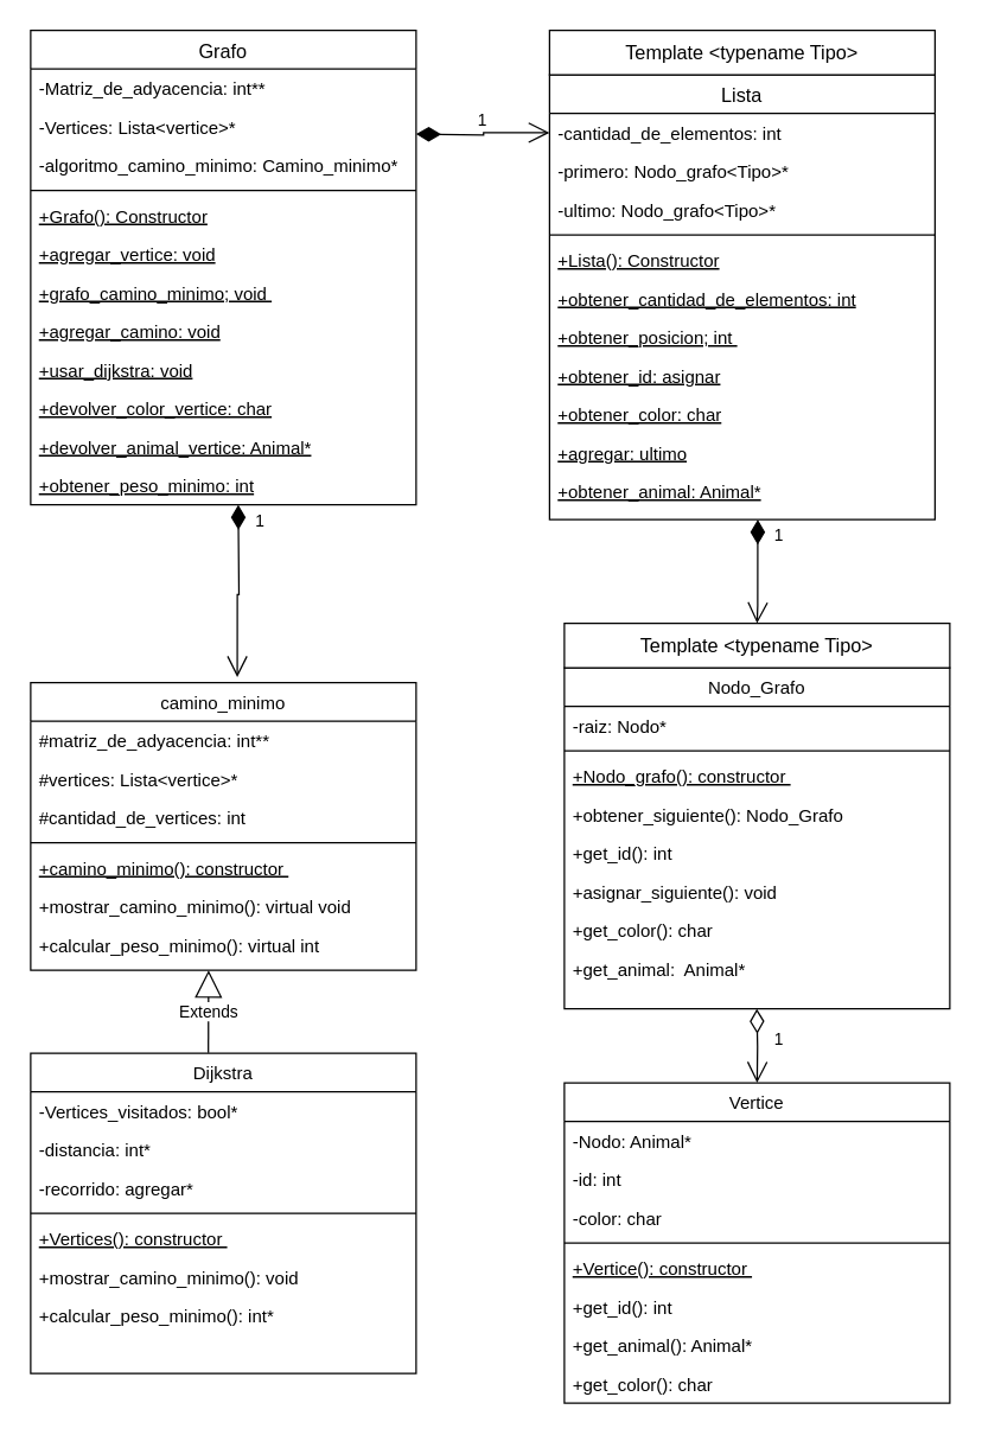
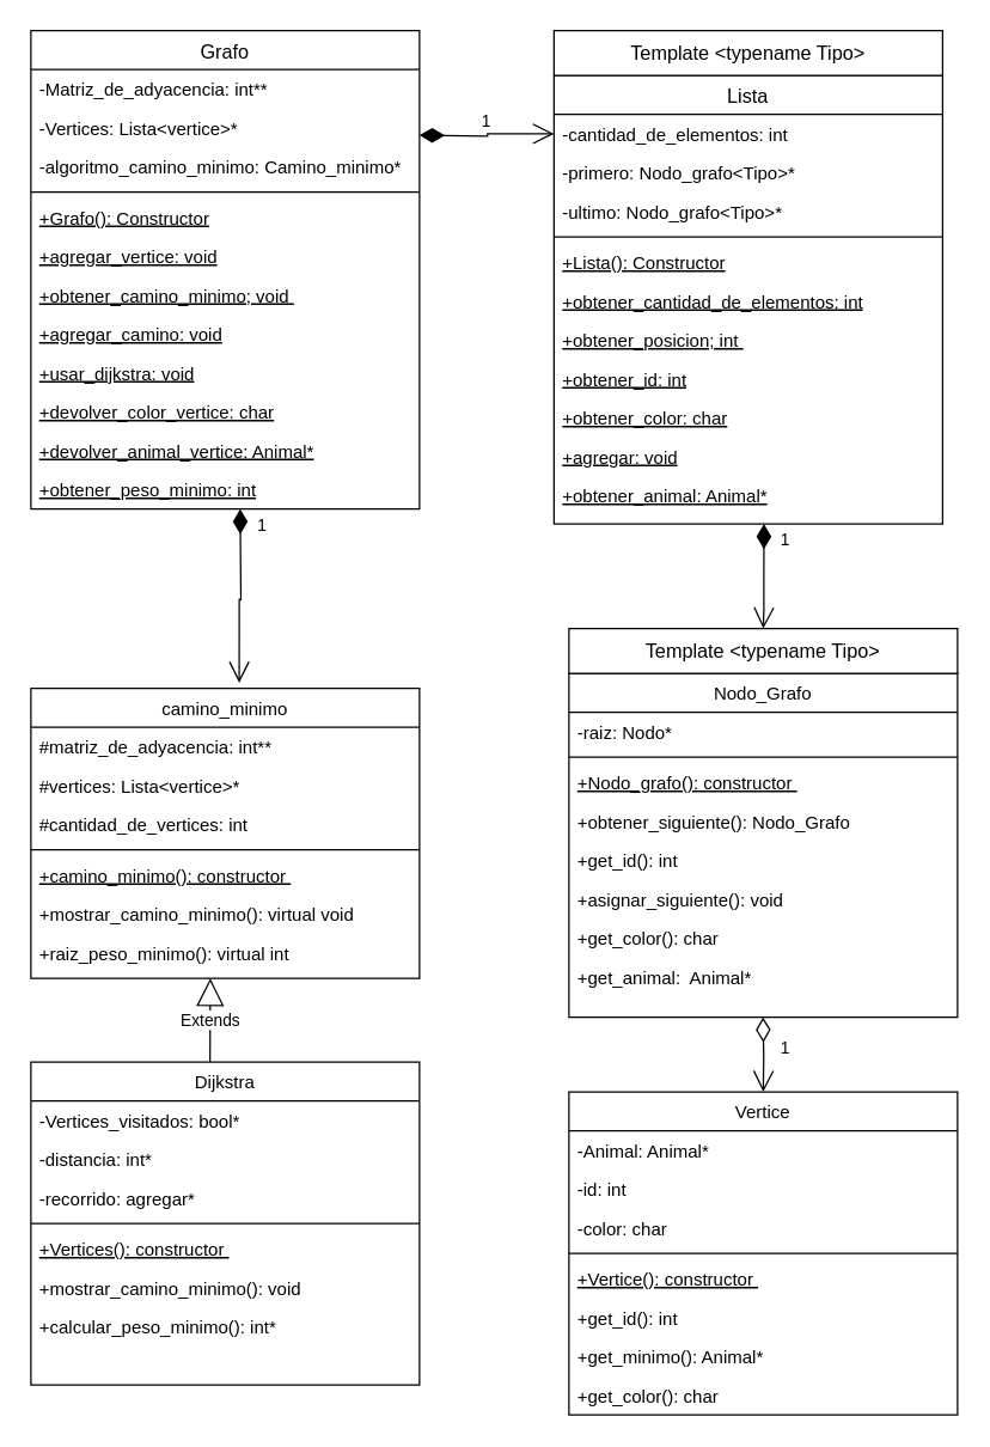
  <mxCell id="0" />
  <mxCell id="1" parent="0" />
  <mxCell id="2" value="Grafo" style="swimlane;fontStyle=0;align=center;verticalAlign=top;childLayout=stackLayout;horizontal=1;startSize=26;horizontalStack=0;resizeParent=1;resizeLast=0;collapsible=1;marginBottom=0;rounded=0;shadow=0;strokeWidth=1;fontSize=13;" parent="1" vertex="1"><mxGeometry x="20" y="20" width="260" height="320" as="geometry"><mxRectangle x="130" y="380" width="160" height="26" as="alternateBounds" /></mxGeometry></mxCell>
  <mxCell id="3" value="-Matriz_de_adyacencia: int**" style="text;align=left;verticalAlign=top;spacingLeft=4;spacingRight=4;overflow=hidden;rotatable=0;points=[[0,0.5],[1,0.5]];portConstraint=eastwest;" parent="2" vertex="1"><mxGeometry y="26" width="260" height="26" as="geometry" /></mxCell>
  <mxCell id="4" value="-Vertices: Lista&lt;vertice&gt;*" style="text;align=left;verticalAlign=top;spacingLeft=4;spacingRight=4;overflow=hidden;rotatable=0;points=[[0,0.5],[1,0.5]];portConstraint=eastwest;" parent="2" vertex="1"><mxGeometry y="52" width="260" height="26" as="geometry" /></mxCell>
  <mxCell id="5" value="-algoritmo_camino_minimo: Camino_minimo*" style="text;align=left;verticalAlign=top;spacingLeft=4;spacingRight=4;overflow=hidden;rotatable=0;points=[[0,0.5],[1,0.5]];portConstraint=eastwest;" parent="2" vertex="1"><mxGeometry y="78" width="260" height="26" as="geometry" /></mxCell>
  <mxCell id="6" value="" style="line;html=1;strokeWidth=1;align=left;verticalAlign=middle;spacingTop=-1;spacingLeft=3;spacingRight=3;rotatable=0;labelPosition=right;points=[];portConstraint=eastwest;" parent="2" vertex="1"><mxGeometry y="104" width="260" height="8" as="geometry" /></mxCell>
  <mxCell id="7" value="+Grafo(): Constructor" style="text;align=left;verticalAlign=top;spacingLeft=4;spacingRight=4;overflow=hidden;rotatable=0;points=[[0,0.5],[1,0.5]];portConstraint=eastwest;fontStyle=4" parent="2" vertex="1"><mxGeometry y="112" width="260" height="26" as="geometry" /></mxCell>
  <mxCell id="8" value="+agregar_vertice: void" style="text;align=left;verticalAlign=top;spacingLeft=4;spacingRight=4;overflow=hidden;rotatable=0;points=[[0,0.5],[1,0.5]];portConstraint=eastwest;fontStyle=4" parent="2" vertex="1"><mxGeometry y="138" width="260" height="26" as="geometry" /></mxCell>
- <mxCell id="9" value="+grafo_camino_minimo; void " style="text;align=left;verticalAlign=top;spacingLeft=4;spacingRight=4;overflow=hidden;rotatable=0;points=[[0,0.5],[1,0.5]];portConstraint=eastwest;fontStyle=4" parent="2" vertex="1"><mxGeometry y="164" width="260" height="26" as="geometry" /></mxCell>
+ <mxCell id="9" value="+obtener_camino_minimo; void " style="text;align=left;verticalAlign=top;spacingLeft=4;spacingRight=4;overflow=hidden;rotatable=0;points=[[0,0.5],[1,0.5]];portConstraint=eastwest;fontStyle=4" parent="2" vertex="1"><mxGeometry y="164" width="260" height="26" as="geometry" /></mxCell>
  <mxCell id="10" value="+agregar_camino: void" style="text;align=left;verticalAlign=top;spacingLeft=4;spacingRight=4;overflow=hidden;rotatable=0;points=[[0,0.5],[1,0.5]];portConstraint=eastwest;fontStyle=4" parent="2" vertex="1"><mxGeometry y="190" width="260" height="26" as="geometry" /></mxCell>
  <mxCell id="11" value="+usar_dijkstra: void" style="text;align=left;verticalAlign=top;spacingLeft=4;spacingRight=4;overflow=hidden;rotatable=0;points=[[0,0.5],[1,0.5]];portConstraint=eastwest;fontStyle=4" parent="2" vertex="1"><mxGeometry y="216" width="260" height="26" as="geometry" /></mxCell>
  <mxCell id="12" value="+devolver_color_vertice: char" style="text;align=left;verticalAlign=top;spacingLeft=4;spacingRight=4;overflow=hidden;rotatable=0;points=[[0,0.5],[1,0.5]];portConstraint=eastwest;fontStyle=4" parent="2" vertex="1"><mxGeometry y="242" width="260" height="26" as="geometry" /></mxCell>
  <mxCell id="13" value="+devolver_animal_vertice: Animal*" style="text;align=left;verticalAlign=top;spacingLeft=4;spacingRight=4;overflow=hidden;rotatable=0;points=[[0,0.5],[1,0.5]];portConstraint=eastwest;fontStyle=4" parent="2" vertex="1"><mxGeometry y="268" width="260" height="26" as="geometry" /></mxCell>
  <mxCell id="14" value="+obtener_peso_minimo: int" style="text;align=left;verticalAlign=top;spacingLeft=4;spacingRight=4;overflow=hidden;rotatable=0;points=[[0,0.5],[1,0.5]];portConstraint=eastwest;fontStyle=4" parent="2" vertex="1"><mxGeometry y="294" width="260" height="26" as="geometry" /></mxCell>
  <mxCell id="15" value="Nodo_Grafo" style="swimlane;fontStyle=0;align=center;verticalAlign=top;childLayout=stackLayout;horizontal=1;startSize=26;horizontalStack=0;resizeParent=1;resizeLast=0;collapsible=1;marginBottom=0;rounded=0;shadow=0;strokeWidth=1;" parent="1" vertex="1"><mxGeometry x="380" y="450" width="260" height="230" as="geometry"><mxRectangle x="130" y="380" width="160" height="26" as="alternateBounds" /></mxGeometry></mxCell>
  <mxCell id="16" value="-raiz: Nodo*" style="text;align=left;verticalAlign=top;spacingLeft=4;spacingRight=4;overflow=hidden;rotatable=0;points=[[0,0.5],[1,0.5]];portConstraint=eastwest;" parent="15" vertex="1"><mxGeometry y="26" width="260" height="26" as="geometry" /></mxCell>
  <mxCell id="17" value="" style="line;html=1;strokeWidth=1;align=left;verticalAlign=middle;spacingTop=-1;spacingLeft=3;spacingRight=3;rotatable=0;labelPosition=right;points=[];portConstraint=eastwest;" parent="15" vertex="1"><mxGeometry y="52" width="260" height="8" as="geometry" /></mxCell>
  <mxCell id="18" value="+Nodo_grafo(): constructor " style="text;align=left;verticalAlign=top;spacingLeft=4;spacingRight=4;overflow=hidden;rotatable=0;points=[[0,0.5],[1,0.5]];portConstraint=eastwest;fontStyle=4" parent="15" vertex="1"><mxGeometry y="60" width="260" height="26" as="geometry" /></mxCell>
  <mxCell id="19" value="+obtener_siguiente(): Nodo_Grafo " style="text;align=left;verticalAlign=top;spacingLeft=4;spacingRight=4;overflow=hidden;rotatable=0;points=[[0,0.5],[1,0.5]];portConstraint=eastwest;" parent="15" vertex="1"><mxGeometry y="86" width="260" height="26" as="geometry" /></mxCell>
  <mxCell id="20" value="+get_id(): int" style="text;align=left;verticalAlign=top;spacingLeft=4;spacingRight=4;overflow=hidden;rotatable=0;points=[[0,0.5],[1,0.5]];portConstraint=eastwest;" parent="15" vertex="1"><mxGeometry y="112" width="260" height="26" as="geometry" /></mxCell>
  <mxCell id="21" value="+asignar_siguiente(): void" style="text;align=left;verticalAlign=top;spacingLeft=4;spacingRight=4;overflow=hidden;rotatable=0;points=[[0,0.5],[1,0.5]];portConstraint=eastwest;" parent="15" vertex="1"><mxGeometry y="138" width="260" height="26" as="geometry" /></mxCell>
  <mxCell id="22" value="+get_color(): char" style="text;align=left;verticalAlign=top;spacingLeft=4;spacingRight=4;overflow=hidden;rotatable=0;points=[[0,0.5],[1,0.5]];portConstraint=eastwest;" parent="15" vertex="1"><mxGeometry y="164" width="260" height="26" as="geometry" /></mxCell>
  <mxCell id="23" value="+get_animal:  Animal*" style="text;align=left;verticalAlign=top;spacingLeft=4;spacingRight=4;overflow=hidden;rotatable=0;points=[[0,0.5],[1,0.5]];portConstraint=eastwest;" parent="15" vertex="1"><mxGeometry y="190" width="260" height="26" as="geometry" /></mxCell>
  <mxCell id="24" value="Template &amp;lt;typename Tipo&amp;gt;" style="rounded=0;whiteSpace=wrap;html=1;fontSize=13;" parent="1" vertex="1"><mxGeometry x="380" y="420" width="260" height="30" as="geometry" /></mxCell>
  <mxCell id="25" value="Lista" style="swimlane;fontStyle=0;align=center;verticalAlign=top;childLayout=stackLayout;horizontal=1;startSize=26;horizontalStack=0;resizeParent=1;resizeLast=0;collapsible=1;marginBottom=0;rounded=0;shadow=0;strokeWidth=1;fontSize=13;" parent="1" vertex="1"><mxGeometry x="370" y="50" width="260" height="300" as="geometry"><mxRectangle x="130" y="380" width="160" height="26" as="alternateBounds" /></mxGeometry></mxCell>
  <mxCell id="26" value="-cantidad_de_elementos: int" style="text;align=left;verticalAlign=top;spacingLeft=4;spacingRight=4;overflow=hidden;rotatable=0;points=[[0,0.5],[1,0.5]];portConstraint=eastwest;" parent="25" vertex="1"><mxGeometry y="26" width="260" height="26" as="geometry" /></mxCell>
  <mxCell id="27" value="-primero: Nodo_grafo&lt;Tipo&gt;*" style="text;align=left;verticalAlign=top;spacingLeft=4;spacingRight=4;overflow=hidden;rotatable=0;points=[[0,0.5],[1,0.5]];portConstraint=eastwest;" parent="25" vertex="1"><mxGeometry y="52" width="260" height="26" as="geometry" /></mxCell>
  <mxCell id="28" value="-ultimo: Nodo_grafo&lt;Tipo&gt;*" style="text;align=left;verticalAlign=top;spacingLeft=4;spacingRight=4;overflow=hidden;rotatable=0;points=[[0,0.5],[1,0.5]];portConstraint=eastwest;" parent="25" vertex="1"><mxGeometry y="78" width="260" height="26" as="geometry" /></mxCell>
  <mxCell id="29" value="" style="line;html=1;strokeWidth=1;align=left;verticalAlign=middle;spacingTop=-1;spacingLeft=3;spacingRight=3;rotatable=0;labelPosition=right;points=[];portConstraint=eastwest;" parent="25" vertex="1"><mxGeometry y="104" width="260" height="8" as="geometry" /></mxCell>
  <mxCell id="30" value="+Lista(): Constructor" style="text;align=left;verticalAlign=top;spacingLeft=4;spacingRight=4;overflow=hidden;rotatable=0;points=[[0,0.5],[1,0.5]];portConstraint=eastwest;fontStyle=4" parent="25" vertex="1"><mxGeometry y="112" width="260" height="26" as="geometry" /></mxCell>
  <mxCell id="31" value="+obtener_cantidad_de_elementos: int" style="text;align=left;verticalAlign=top;spacingLeft=4;spacingRight=4;overflow=hidden;rotatable=0;points=[[0,0.5],[1,0.5]];portConstraint=eastwest;fontStyle=4" parent="25" vertex="1"><mxGeometry y="138" width="260" height="26" as="geometry" /></mxCell>
  <mxCell id="32" value="+obtener_posicion; int " style="text;align=left;verticalAlign=top;spacingLeft=4;spacingRight=4;overflow=hidden;rotatable=0;points=[[0,0.5],[1,0.5]];portConstraint=eastwest;fontStyle=4" parent="25" vertex="1"><mxGeometry y="164" width="260" height="26" as="geometry" /></mxCell>
- <mxCell id="33" value="+obtener_id: asignar" style="text;align=left;verticalAlign=top;spacingLeft=4;spacingRight=4;overflow=hidden;rotatable=0;points=[[0,0.5],[1,0.5]];portConstraint=eastwest;fontStyle=4" parent="25" vertex="1"><mxGeometry y="190" width="260" height="26" as="geometry" /></mxCell>
+ <mxCell id="33" value="+obtener_id: int" style="text;align=left;verticalAlign=top;spacingLeft=4;spacingRight=4;overflow=hidden;rotatable=0;points=[[0,0.5],[1,0.5]];portConstraint=eastwest;fontStyle=4" parent="25" vertex="1"><mxGeometry y="190" width="260" height="26" as="geometry" /></mxCell>
  <mxCell id="34" value="+obtener_color: char" style="text;align=left;verticalAlign=top;spacingLeft=4;spacingRight=4;overflow=hidden;rotatable=0;points=[[0,0.5],[1,0.5]];portConstraint=eastwest;fontStyle=4" parent="25" vertex="1"><mxGeometry y="216" width="260" height="26" as="geometry" /></mxCell>
- <mxCell id="35" value="+agregar: ultimo" style="text;align=left;verticalAlign=top;spacingLeft=4;spacingRight=4;overflow=hidden;rotatable=0;points=[[0,0.5],[1,0.5]];portConstraint=eastwest;fontStyle=4" parent="25" vertex="1"><mxGeometry y="242" width="260" height="26" as="geometry" /></mxCell>
+ <mxCell id="35" value="+agregar: void" style="text;align=left;verticalAlign=top;spacingLeft=4;spacingRight=4;overflow=hidden;rotatable=0;points=[[0,0.5],[1,0.5]];portConstraint=eastwest;fontStyle=4" parent="25" vertex="1"><mxGeometry y="242" width="260" height="26" as="geometry" /></mxCell>
  <mxCell id="36" value="+obtener_animal: Animal*" style="text;align=left;verticalAlign=top;spacingLeft=4;spacingRight=4;overflow=hidden;rotatable=0;points=[[0,0.5],[1,0.5]];portConstraint=eastwest;fontStyle=4" parent="25" vertex="1"><mxGeometry y="268" width="260" height="26" as="geometry" /></mxCell>
  <mxCell id="37" value="Template &amp;lt;typename Tipo&amp;gt;" style="rounded=0;whiteSpace=wrap;html=1;fontSize=13;" parent="1" vertex="1"><mxGeometry x="370" y="20" width="260" height="30" as="geometry" /></mxCell>
  <mxCell id="38" value="Vertice" style="swimlane;fontStyle=0;align=center;verticalAlign=top;childLayout=stackLayout;horizontal=1;startSize=26;horizontalStack=0;resizeParent=1;resizeLast=0;collapsible=1;marginBottom=0;rounded=0;shadow=0;strokeWidth=1;" parent="1" vertex="1"><mxGeometry x="380" y="730" width="260" height="216" as="geometry"><mxRectangle x="130" y="380" width="160" height="26" as="alternateBounds" /></mxGeometry></mxCell>
- <mxCell id="39" value="-Nodo: Animal*" style="text;align=left;verticalAlign=top;spacingLeft=4;spacingRight=4;overflow=hidden;rotatable=0;points=[[0,0.5],[1,0.5]];portConstraint=eastwest;" parent="38" vertex="1"><mxGeometry y="26" width="260" height="26" as="geometry" /></mxCell>
+ <mxCell id="39" value="-Animal: Animal*" style="text;align=left;verticalAlign=top;spacingLeft=4;spacingRight=4;overflow=hidden;rotatable=0;points=[[0,0.5],[1,0.5]];portConstraint=eastwest;" parent="38" vertex="1"><mxGeometry y="26" width="260" height="26" as="geometry" /></mxCell>
  <mxCell id="40" value="-id: int" style="text;align=left;verticalAlign=top;spacingLeft=4;spacingRight=4;overflow=hidden;rotatable=0;points=[[0,0.5],[1,0.5]];portConstraint=eastwest;" parent="38" vertex="1"><mxGeometry y="52" width="260" height="26" as="geometry" /></mxCell>
  <mxCell id="41" value="-color: char" style="text;align=left;verticalAlign=top;spacingLeft=4;spacingRight=4;overflow=hidden;rotatable=0;points=[[0,0.5],[1,0.5]];portConstraint=eastwest;" parent="38" vertex="1"><mxGeometry y="78" width="260" height="26" as="geometry" /></mxCell>
  <mxCell id="42" value="" style="line;html=1;strokeWidth=1;align=left;verticalAlign=middle;spacingTop=-1;spacingLeft=3;spacingRight=3;rotatable=0;labelPosition=right;points=[];portConstraint=eastwest;" parent="38" vertex="1"><mxGeometry y="104" width="260" height="8" as="geometry" /></mxCell>
  <mxCell id="43" value="+Vertice(): constructor " style="text;align=left;verticalAlign=top;spacingLeft=4;spacingRight=4;overflow=hidden;rotatable=0;points=[[0,0.5],[1,0.5]];portConstraint=eastwest;fontStyle=4" parent="38" vertex="1"><mxGeometry y="112" width="260" height="26" as="geometry" /></mxCell>
  <mxCell id="44" value="+get_id(): int " style="text;align=left;verticalAlign=top;spacingLeft=4;spacingRight=4;overflow=hidden;rotatable=0;points=[[0,0.5],[1,0.5]];portConstraint=eastwest;" parent="38" vertex="1"><mxGeometry y="138" width="260" height="26" as="geometry" /></mxCell>
- <mxCell id="45" value="+get_animal(): Animal*" style="text;align=left;verticalAlign=top;spacingLeft=4;spacingRight=4;overflow=hidden;rotatable=0;points=[[0,0.5],[1,0.5]];portConstraint=eastwest;" parent="38" vertex="1"><mxGeometry y="164" width="260" height="26" as="geometry" /></mxCell>
+ <mxCell id="45" value="+get_minimo(): Animal*" style="text;align=left;verticalAlign=top;spacingLeft=4;spacingRight=4;overflow=hidden;rotatable=0;points=[[0,0.5],[1,0.5]];portConstraint=eastwest;" parent="38" vertex="1"><mxGeometry y="164" width="260" height="26" as="geometry" /></mxCell>
  <mxCell id="46" value="+get_color(): char" style="text;align=left;verticalAlign=top;spacingLeft=4;spacingRight=4;overflow=hidden;rotatable=0;points=[[0,0.5],[1,0.5]];portConstraint=eastwest;" parent="38" vertex="1"><mxGeometry y="190" width="260" height="26" as="geometry" /></mxCell>
  <mxCell id="47" value="camino_minimo" style="swimlane;fontStyle=0;align=center;verticalAlign=top;childLayout=stackLayout;horizontal=1;startSize=26;horizontalStack=0;resizeParent=1;resizeLast=0;collapsible=1;marginBottom=0;rounded=0;shadow=0;strokeWidth=1;" parent="1" vertex="1"><mxGeometry x="20" y="460" width="260" height="194" as="geometry"><mxRectangle x="130" y="380" width="160" height="26" as="alternateBounds" /></mxGeometry></mxCell>
  <mxCell id="48" value="#matriz_de_adyacencia: int**" style="text;align=left;verticalAlign=top;spacingLeft=4;spacingRight=4;overflow=hidden;rotatable=0;points=[[0,0.5],[1,0.5]];portConstraint=eastwest;" parent="47" vertex="1"><mxGeometry y="26" width="260" height="26" as="geometry" /></mxCell>
  <mxCell id="49" value="#vertices: Lista&lt;vertice&gt;*" style="text;align=left;verticalAlign=top;spacingLeft=4;spacingRight=4;overflow=hidden;rotatable=0;points=[[0,0.5],[1,0.5]];portConstraint=eastwest;" parent="47" vertex="1"><mxGeometry y="52" width="260" height="26" as="geometry" /></mxCell>
  <mxCell id="50" value="#cantidad_de_vertices: int" style="text;align=left;verticalAlign=top;spacingLeft=4;spacingRight=4;overflow=hidden;rotatable=0;points=[[0,0.5],[1,0.5]];portConstraint=eastwest;" parent="47" vertex="1"><mxGeometry y="78" width="260" height="26" as="geometry" /></mxCell>
  <mxCell id="51" value="" style="line;html=1;strokeWidth=1;align=left;verticalAlign=middle;spacingTop=-1;spacingLeft=3;spacingRight=3;rotatable=0;labelPosition=right;points=[];portConstraint=eastwest;" parent="47" vertex="1"><mxGeometry y="104" width="260" height="8" as="geometry" /></mxCell>
  <mxCell id="52" value="+camino_minimo(): constructor " style="text;align=left;verticalAlign=top;spacingLeft=4;spacingRight=4;overflow=hidden;rotatable=0;points=[[0,0.5],[1,0.5]];portConstraint=eastwest;fontStyle=4" parent="47" vertex="1"><mxGeometry y="112" width="260" height="26" as="geometry" /></mxCell>
  <mxCell id="53" value="+mostrar_camino_minimo(): virtual void " style="text;align=left;verticalAlign=top;spacingLeft=4;spacingRight=4;overflow=hidden;rotatable=0;points=[[0,0.5],[1,0.5]];portConstraint=eastwest;" parent="47" vertex="1"><mxGeometry y="138" width="260" height="26" as="geometry" /></mxCell>
- <mxCell id="54" value="+calcular_peso_minimo(): virtual int" style="text;align=left;verticalAlign=top;spacingLeft=4;spacingRight=4;overflow=hidden;rotatable=0;points=[[0,0.5],[1,0.5]];portConstraint=eastwest;" parent="47" vertex="1"><mxGeometry y="164" width="260" height="26" as="geometry" /></mxCell>
+ <mxCell id="54" value="+raiz_peso_minimo(): virtual int" style="text;align=left;verticalAlign=top;spacingLeft=4;spacingRight=4;overflow=hidden;rotatable=0;points=[[0,0.5],[1,0.5]];portConstraint=eastwest;" parent="47" vertex="1"><mxGeometry y="164" width="260" height="26" as="geometry" /></mxCell>
  <mxCell id="55" value="Dijkstra" style="swimlane;fontStyle=0;align=center;verticalAlign=top;childLayout=stackLayout;horizontal=1;startSize=26;horizontalStack=0;resizeParent=1;resizeLast=0;collapsible=1;marginBottom=0;rounded=0;shadow=0;strokeWidth=1;" parent="1" vertex="1"><mxGeometry x="20" y="710" width="260" height="216" as="geometry"><mxRectangle x="130" y="380" width="160" height="26" as="alternateBounds" /></mxGeometry></mxCell>
  <mxCell id="56" value="-Vertices_visitados: bool*" style="text;align=left;verticalAlign=top;spacingLeft=4;spacingRight=4;overflow=hidden;rotatable=0;points=[[0,0.5],[1,0.5]];portConstraint=eastwest;" parent="55" vertex="1"><mxGeometry y="26" width="260" height="26" as="geometry" /></mxCell>
  <mxCell id="57" value="-distancia: int*" style="text;align=left;verticalAlign=top;spacingLeft=4;spacingRight=4;overflow=hidden;rotatable=0;points=[[0,0.5],[1,0.5]];portConstraint=eastwest;" parent="55" vertex="1"><mxGeometry y="52" width="260" height="26" as="geometry" /></mxCell>
  <mxCell id="58" value="-recorrido: agregar*" style="text;align=left;verticalAlign=top;spacingLeft=4;spacingRight=4;overflow=hidden;rotatable=0;points=[[0,0.5],[1,0.5]];portConstraint=eastwest;" parent="55" vertex="1"><mxGeometry y="78" width="260" height="26" as="geometry" /></mxCell>
  <mxCell id="59" value="" style="line;html=1;strokeWidth=1;align=left;verticalAlign=middle;spacingTop=-1;spacingLeft=3;spacingRight=3;rotatable=0;labelPosition=right;points=[];portConstraint=eastwest;" parent="55" vertex="1"><mxGeometry y="104" width="260" height="8" as="geometry" /></mxCell>
  <mxCell id="60" value="+Vertices(): constructor " style="text;align=left;verticalAlign=top;spacingLeft=4;spacingRight=4;overflow=hidden;rotatable=0;points=[[0,0.5],[1,0.5]];portConstraint=eastwest;fontStyle=4" parent="55" vertex="1"><mxGeometry y="112" width="260" height="26" as="geometry" /></mxCell>
  <mxCell id="61" value="+mostrar_camino_minimo(): void " style="text;align=left;verticalAlign=top;spacingLeft=4;spacingRight=4;overflow=hidden;rotatable=0;points=[[0,0.5],[1,0.5]];portConstraint=eastwest;" parent="55" vertex="1"><mxGeometry y="138" width="260" height="26" as="geometry" /></mxCell>
  <mxCell id="62" value="+calcular_peso_minimo(): int*" style="text;align=left;verticalAlign=top;spacingLeft=4;spacingRight=4;overflow=hidden;rotatable=0;points=[[0,0.5],[1,0.5]];portConstraint=eastwest;" parent="55" vertex="1"><mxGeometry y="164" width="260" height="26" as="geometry" /></mxCell>
  <mxCell id="63" value="Extends" style="endArrow=block;endSize=16;endFill=0;html=1;rounded=0;exitX=0.461;exitY=-0.001;exitDx=0;exitDy=0;exitPerimeter=0;" edge="1" parent="1" source="55"><mxGeometry width="160" relative="1" as="geometry"><mxPoint x="140" y="704" as="sourcePoint" /><mxPoint x="140" y="654" as="targetPoint" /></mxGeometry></mxCell>
  <mxCell id="64" value="1" style="endArrow=open;html=1;endSize=12;startArrow=diamondThin;startSize=14;startFill=0;edgeStyle=orthogonalEdgeStyle;align=left;verticalAlign=bottom;rounded=0;entryX=0.5;entryY=0;entryDx=0;entryDy=0;" edge="1" parent="1" target="38"><mxGeometry x="0.206" y="10" relative="1" as="geometry"><mxPoint x="509.8" y="680" as="sourcePoint" /><mxPoint x="509.8" y="720" as="targetPoint" /><mxPoint as="offset" /></mxGeometry></mxCell>
  <mxCell id="65" value="1" style="endArrow=open;html=1;endSize=12;startArrow=diamondThin;startSize=14;startFill=1;edgeStyle=orthogonalEdgeStyle;align=left;verticalAlign=bottom;rounded=0;entryX=0.536;entryY=-0.019;entryDx=0;entryDy=0;entryPerimeter=0;" edge="1" parent="1" target="47"><mxGeometry x="-0.658" y="10" relative="1" as="geometry"><mxPoint x="160" y="340" as="sourcePoint" /><mxPoint x="160" y="410" as="targetPoint" /><mxPoint as="offset" /></mxGeometry></mxCell>
  <mxCell id="66" value="1" style="endArrow=open;html=1;endSize=12;startArrow=diamondThin;startSize=14;startFill=1;edgeStyle=orthogonalEdgeStyle;align=left;verticalAlign=bottom;rounded=0;entryX=0.5;entryY=0;entryDx=0;entryDy=0;" edge="1" parent="1" target="24"><mxGeometry x="-0.429" y="10" relative="1" as="geometry"><mxPoint x="510.44" y="350" as="sourcePoint" /><mxPoint x="509.48" y="416.31" as="targetPoint" /><Array as="points"><mxPoint x="510" y="408" /></Array><mxPoint as="offset" /></mxGeometry></mxCell>
  <mxCell id="67" value="1" style="endArrow=open;html=1;endSize=12;startArrow=diamondThin;startSize=14;startFill=1;edgeStyle=orthogonalEdgeStyle;align=left;verticalAlign=bottom;rounded=0;entryX=0;entryY=0.5;entryDx=0;entryDy=0;" edge="1" parent="1" target="26"><mxGeometry x="-0.121" relative="1" as="geometry"><mxPoint x="280" y="90" as="sourcePoint" /><mxPoint x="330.05" y="90" as="targetPoint" /><mxPoint as="offset" /></mxGeometry></mxCell>
